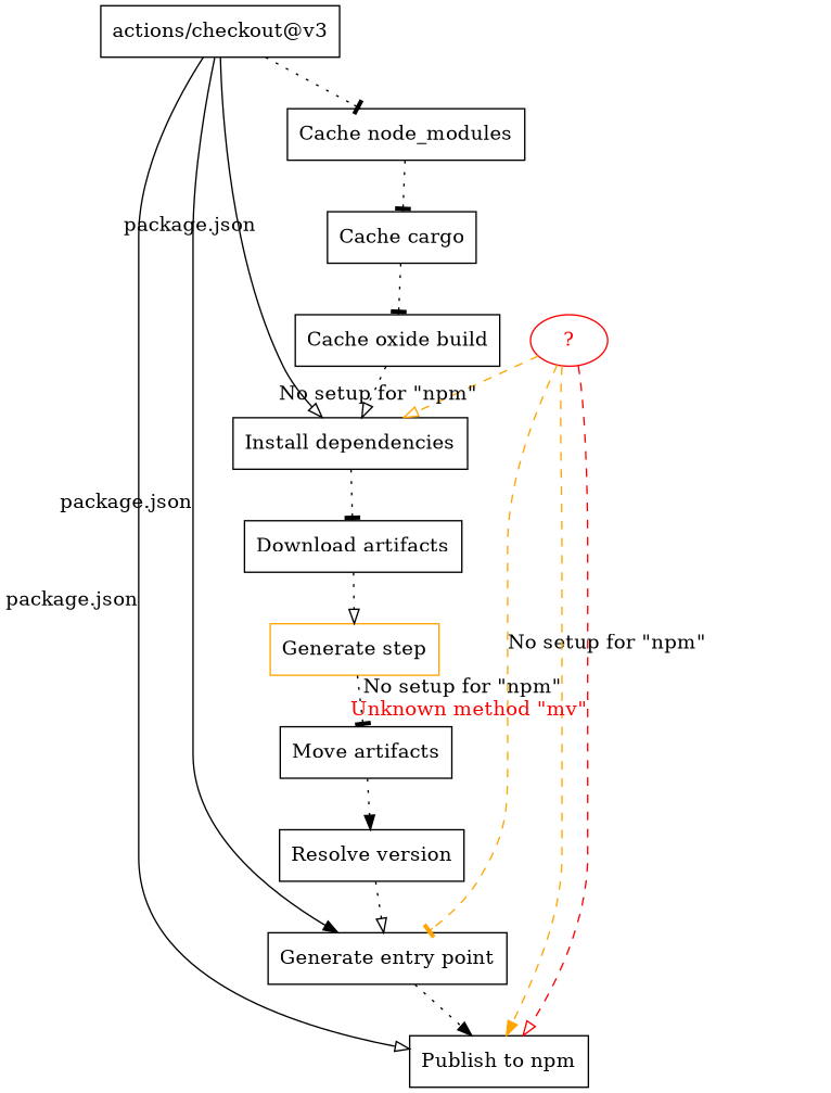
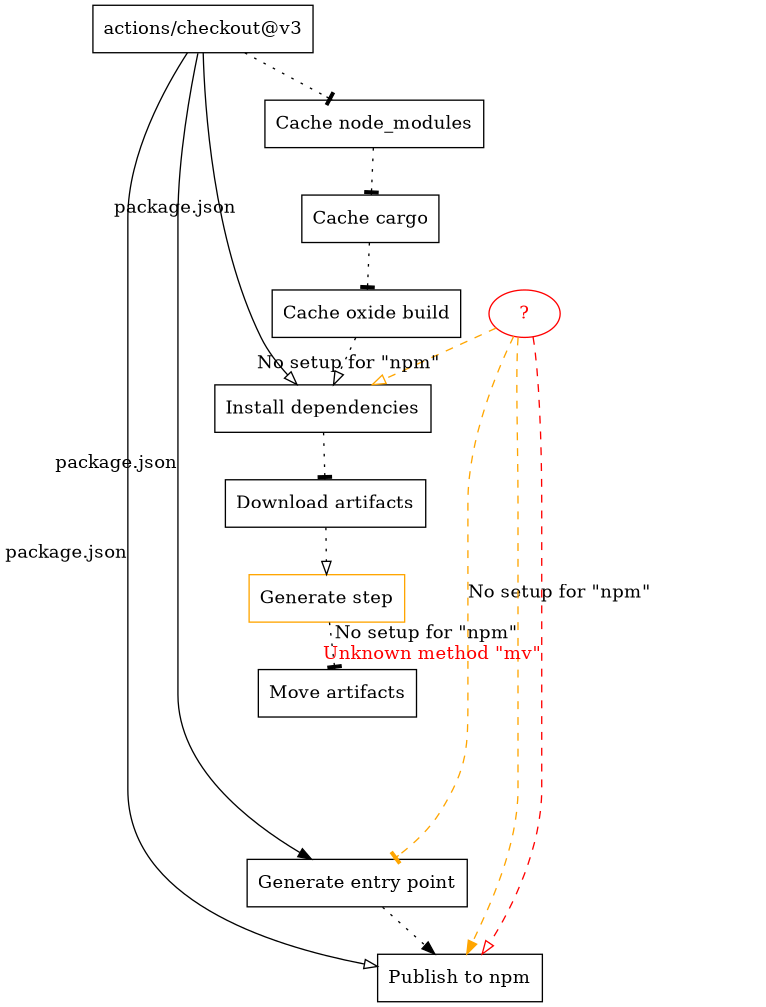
  digraph {
    node [shape=rect]
    edge [arrowhead=onormal style=dotted]
    "actions/checkout@v3"
    "Cache node_modules"
    "Install dependencies"
    "Generate entry point"
    "Publish to npm"
    "Cache cargo"
    "Download artifacts"
    "Cache oxide build"
    n9 [color=orange label="Generate step"]
    "Move artifacts"
-   "Resolve version"
    "?" [color=red fontcolor=red shape=ellipse]
    "actions/checkout@v3" -> "Cache node_modules" [arrowhead=tee]
    "actions/checkout@v3" -> "Install dependencies" [decorate=false xlabel="package.json" style=""]
    "actions/checkout@v3" -> "Generate entry point" [arrowhead=normal decorate=false xlabel="package.json" style=""]
    "actions/checkout@v3" -> "Publish to npm" [decorate=false xlabel="package.json" style=""]
    "Cache node_modules" -> "Cache cargo" [arrowhead=tee]
    "Install dependencies" -> "Download artifacts" [arrowhead=tee]
    "Generate entry point" -> "Publish to npm" [arrowhead=normal]
    "Cache cargo" -> "Cache oxide build" [arrowhead=tee]
    "Download artifacts" -> n9
    "Cache oxide build" -> "Install dependencies"
    n9 -> "Move artifacts" [arrowhead=tee]
-   "Move artifacts" -> "Resolve version" [arrowhead=normal]
-   "Resolve version" -> "Generate entry point"
    "?" -> "Install dependencies" [color=orange style=dashed xlabel="No setup for \"npm\""]
    "?" -> "Generate entry point" [arrowhead=tee color=orange style=dashed xlabel="No setup for \"npm\""]
    "?" -> "Publish to npm" [arrowhead=normal color=orange style=dashed xlabel="No setup for \"npm\""]
    "?" -> "Publish to npm" [color=red fontcolor=red style=dashed xlabel="Unknown method \"mv\""]
  }
